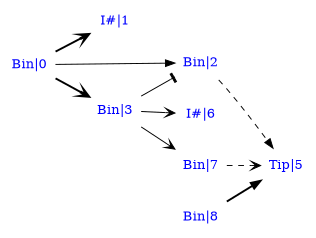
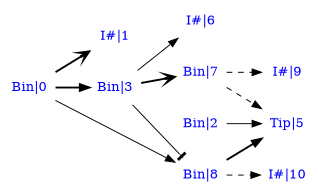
  digraph {
    fontname="DejaVu Serif"
    rankdir=LR
    splines=true
    node [color=deeppink fontcolor=blue fontname="DejaVu Serif" shape=none]
    edge [arrowhead=vee arrowname=onormal color=black fontname="DejaVu Serif" style=bold]
    "Bin|0" [color=red]
    "I#|1"
    "Bin|2"
    "Bin|3" [color=darkorange]
    "Tip|5" [color=darkorange]
    "I#|6"
    "Bin|7" [color=red]
    "Bin|8" [color=darkgreen]
+   "I#|9"
+   "I#|10"
    "Bin|0" -> "I#|1"
-   "Bin|0" -> "Bin|2" [arrowhead=normal style=solid]
-   "Bin|0" -> "Bin|3"
-   "Bin|2" -> "Tip|5" [arrowhead=normal style=dashed]
-   "Bin|3" -> "I#|6" [style=solid]
-   "Bin|3" -> "Bin|7" [style=solid]
-   "Bin|3" -> "Bin|2" [arrowhead=tee style=solid]
-   "Bin|7" -> "Tip|5" [style=dashed]
+   "Bin|0" -> "Bin|8" [arrowhead=normal style=solid]
+   "Bin|0" -> "Bin|3" [arrowhead=normal]
+   "Bin|2" -> "Tip|5" [arrowhead=normal style=solid]
+   "Bin|3" -> "I#|6" [arrowhead=normal style=solid]
+   "Bin|3" -> "Bin|7"
+   "Bin|3" -> "Bin|8" [arrowhead=tee style=solid]
+   "Bin|7" -> "Tip|5" [arrowhead=normal style=dashed]
+   "Bin|7" -> "I#|9" [arrowhead=normal style=dashed]
    "Bin|8" -> "Tip|5" [arrowhead=normal]
+   "Bin|8" -> "I#|10" [arrowhead=normal style=dashed]
  }
